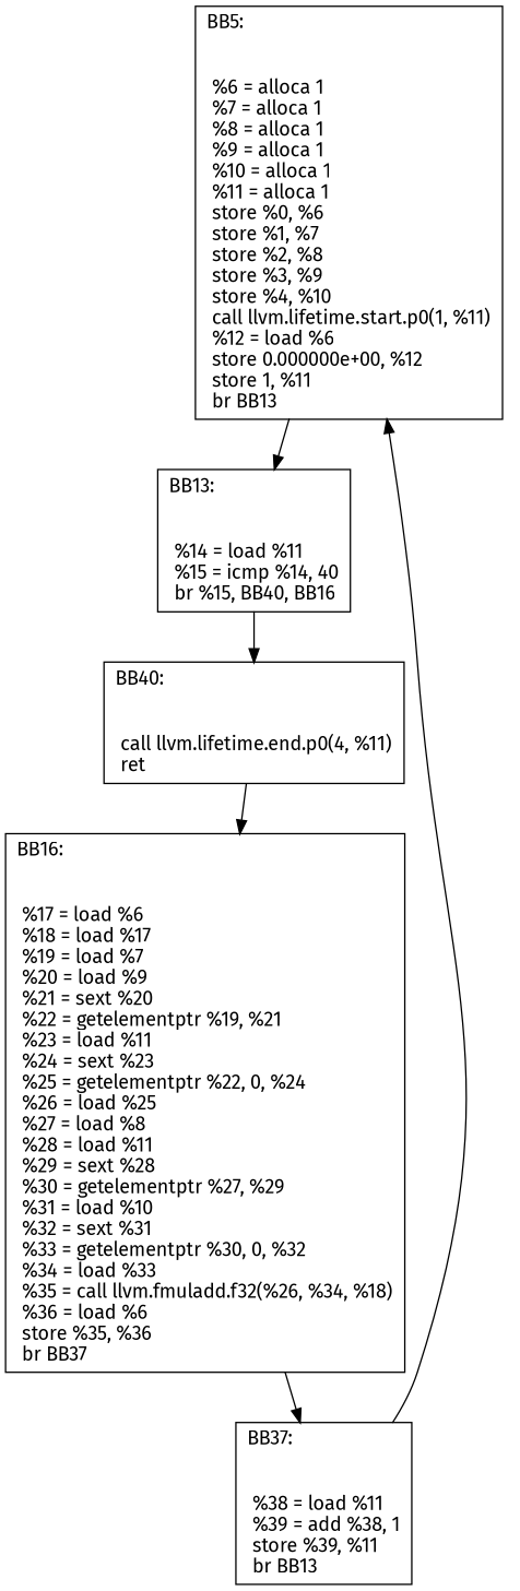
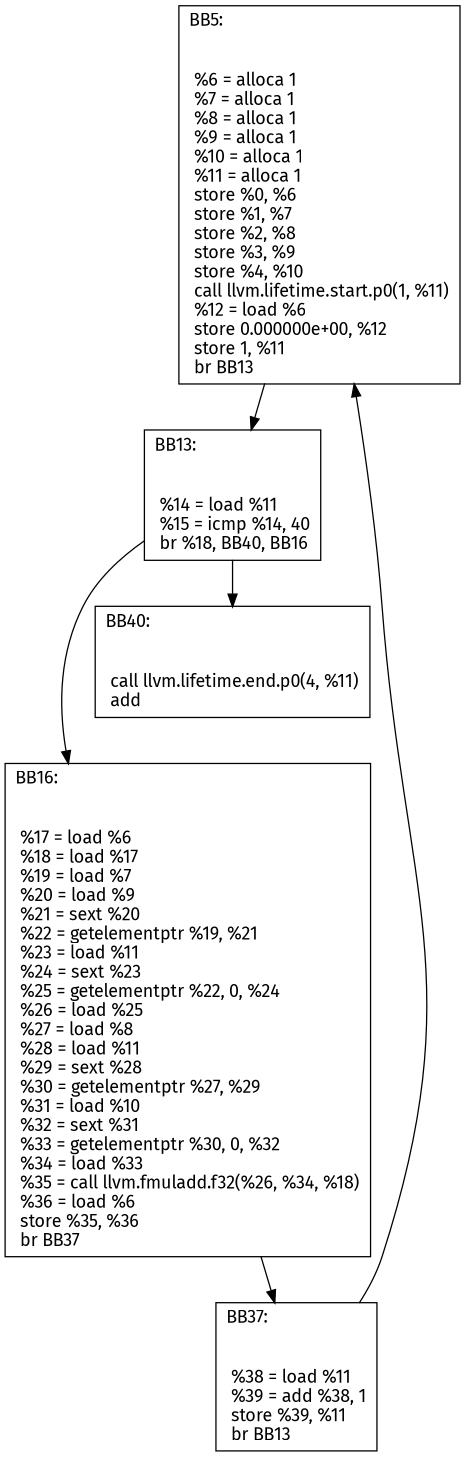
  digraph {
    fontname="Fira Sans"
    node [fontname="Fira Sans" shape=record]
    edge [fontname="Fira Sans"]
    n1 [label="{BB5:\l\l\n	 %6 = alloca  1\l	 %7 = alloca  1\l	 %8 = alloca  1\l	 %9 = alloca  1\l	 %10 = alloca  1\l	 %11 = alloca  1\l	 store  %0,  %6\l	 store  %1,  %7\l	 store  %2,  %8\l	 store  %3,  %9\l	 store  %4,  %10\l	 call llvm.lifetime.start.p0(1, %11)\l	 %12 = load  %6\l	 store  0.000000e+00,  %12\l	 store  1,  %11\l	 br BB13\l	}"]
-   n2 [label="{BB13:\l\l\n	 %14 = load  %11\l	 %15 = icmp  %14,  40\l	 br %15, BB40, BB16\l	}"]
+   n2 [label="{BB13:\l\l\n	 %14 = load  %11\l	 %15 = icmp  %14,  40\l	 br %18, BB40, BB16\l	}"]
    n3 [label="{BB16:\l\l\n	 %17 = load  %6\l	 %18 = load  %17\l	 %19 = load  %7\l	 %20 = load  %9\l	 %21 = sext  %20\l	 %22 = getelementptr  %19,  %21\l	 %23 = load  %11\l	 %24 = sext  %23\l	 %25 = getelementptr  %22,  0,  %24\l	 %26 = load  %25\l	 %27 = load  %8\l	 %28 = load  %11\l	 %29 = sext  %28\l	 %30 = getelementptr  %27,  %29\l	 %31 = load  %10\l	 %32 = sext  %31\l	 %33 = getelementptr  %30,  0,  %32\l	 %34 = load  %33\l	 %35 = call llvm.fmuladd.f32(%26, %34, %18)\l	 %36 = load  %6\l	 store  %35,  %36\l	 br BB37\l	}"]
-   n4 [label="{BB40:\l\l\n	 call llvm.lifetime.end.p0(4, %11)\l	 ret \l	}"]
+   n4 [label="{BB40:\l\l\n	 call llvm.lifetime.end.p0(4, %11)\l	 add \l	}"]
    n5 [label="{BB37:\l\l\n	 %38 = load  %11\l	 %39 = add  %38,  1\l	 store  %39,  %11\l	 br BB13\l	}"]
    n1 -> n2
-   n4 -> n3
+   n2 -> n3
    n2 -> n4
    n3 -> n5
    n5 -> n1
  }
